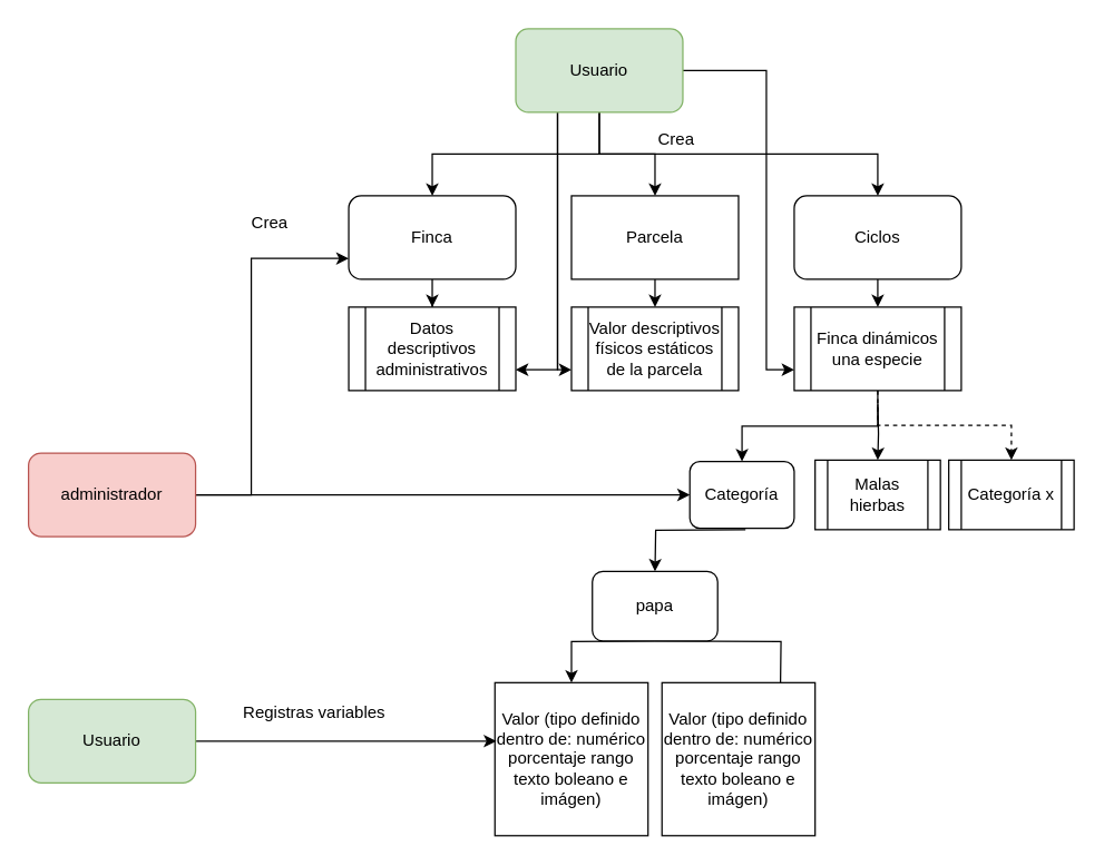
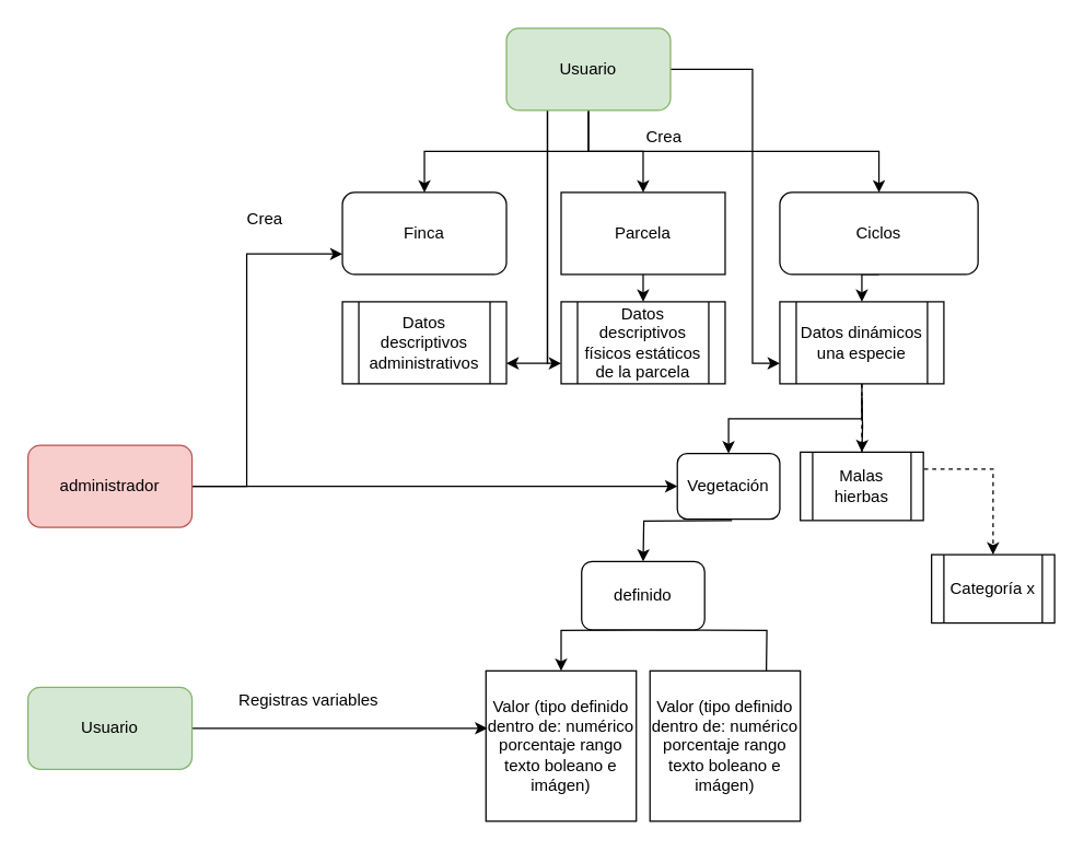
  <mxCell id="0" />
  <mxCell id="1" parent="0" />
- <mxCell id="2" style="edgeStyle=orthogonalEdgeStyle;rounded=0;orthogonalLoop=1;jettySize=auto;html=1;exitX=0.5;exitY=1;exitDx=0;exitDy=0;" edge="1" parent="1" source="3" target="6"><mxGeometry relative="1" as="geometry" /></mxCell>
  <mxCell id="3" value="Finca" style="rounded=1;whiteSpace=wrap;html=1;" vertex="1" parent="1"><mxGeometry x="250" y="140" width="120" height="60" as="geometry" /></mxCell>
  <mxCell id="4" style="edgeStyle=orthogonalEdgeStyle;rounded=0;orthogonalLoop=1;jettySize=auto;html=1;exitX=0.5;exitY=1;exitDx=0;exitDy=0;entryX=0.5;entryY=0;entryDx=0;entryDy=0;" edge="1" parent="1" source="5" target="7"><mxGeometry relative="1" as="geometry" /></mxCell>
  <mxCell id="5" value="Parcela" style="whiteSpace=wrap;html=1;rounded=0;" vertex="1" parent="1"><mxGeometry x="410" y="140" width="120" height="60" as="geometry" /></mxCell>
  <mxCell id="6" value="Datos descriptivos administrativos" style="shape=process;whiteSpace=wrap;html=1;backgroundOutline=1;" vertex="1" parent="1"><mxGeometry x="250" y="220" width="120" height="60" as="geometry" /></mxCell>
- <mxCell id="7" value="Valor descriptivos físicos estáticos de la parcela" style="shape=process;whiteSpace=wrap;html=1;backgroundOutline=1;" vertex="1" parent="1"><mxGeometry x="410" y="220" width="120" height="60" as="geometry" /></mxCell>
+ <mxCell id="7" value="Datos descriptivos físicos estáticos de la parcela" style="shape=process;whiteSpace=wrap;html=1;backgroundOutline=1;" vertex="1" parent="1"><mxGeometry x="410" y="220" width="120" height="60" as="geometry" /></mxCell>
  <mxCell id="8" style="edgeStyle=orthogonalEdgeStyle;rounded=0;orthogonalLoop=1;jettySize=auto;html=1;exitX=0.5;exitY=1;exitDx=0;exitDy=0;entryX=0.5;entryY=0;entryDx=0;entryDy=0;" edge="1" parent="1" source="9" target="12"><mxGeometry relative="1" as="geometry" /></mxCell>
- <mxCell id="9" value="Ciclos" style="rounded=1;whiteSpace=wrap;html=1;" vertex="1" parent="1"><mxGeometry x="570" y="140" width="120" height="60" as="geometry" /></mxCell>
+ <mxCell id="9" value="Ciclos" style="rounded=1;whiteSpace=wrap;html=1;" vertex="1" parent="1"><mxGeometry x="570" y="140" width="145" height="60" as="geometry" /></mxCell>
  <mxCell id="10" style="edgeStyle=orthogonalEdgeStyle;rounded=0;orthogonalLoop=1;jettySize=auto;html=1;exitX=0.5;exitY=1;exitDx=0;exitDy=0;entryX=0.5;entryY=0;entryDx=0;entryDy=0;" edge="1" parent="1" source="12" target="36"><mxGeometry relative="1" as="geometry"><mxPoint x="535" y="340" as="targetPoint" /></mxGeometry></mxCell>
  <mxCell id="11" style="edgeStyle=orthogonalEdgeStyle;rounded=0;orthogonalLoop=1;jettySize=auto;html=1;exitX=0.5;exitY=1;exitDx=0;exitDy=0;dashed=1;" edge="1" parent="1" source="12" target="15"><mxGeometry relative="1" as="geometry" /></mxCell>
- <mxCell id="12" value="Finca dinámicos una especie" style="shape=process;whiteSpace=wrap;html=1;backgroundOutline=1;" vertex="1" parent="1"><mxGeometry x="570" y="220" width="120" height="60" as="geometry" /></mxCell>
+ <mxCell id="12" value="Datos dinámicos una especie" style="shape=process;whiteSpace=wrap;html=1;backgroundOutline=1;" vertex="1" parent="1"><mxGeometry x="570" y="220" width="120" height="60" as="geometry" /></mxCell>
  <mxCell id="13" style="edgeStyle=orthogonalEdgeStyle;rounded=0;orthogonalLoop=1;jettySize=auto;html=1;exitX=0.5;exitY=1;exitDx=0;exitDy=0;" edge="1" parent="1"><mxGeometry relative="1" as="geometry"><mxPoint x="535" y="380" as="sourcePoint" /><mxPoint x="470" y="410" as="targetPoint" /></mxGeometry></mxCell>
  <mxCell id="14" value="Malas hierbas" style="shape=process;whiteSpace=wrap;html=1;backgroundOutline=1;" vertex="1" parent="1"><mxGeometry x="585" y="330" width="90" height="50" as="geometry" /></mxCell>
- <mxCell id="15" value="Categoría x" style="shape=process;whiteSpace=wrap;html=1;backgroundOutline=1;" vertex="1" parent="1"><mxGeometry x="681" y="330" width="90" height="50" as="geometry" /></mxCell>
+ <mxCell id="15" value="Categoría x" style="shape=process;whiteSpace=wrap;html=1;backgroundOutline=1;" vertex="1" parent="1"><mxGeometry x="681" y="405" width="90" height="50" as="geometry" /></mxCell>
  <mxCell id="16" style="edgeStyle=orthogonalEdgeStyle;rounded=0;orthogonalLoop=1;jettySize=auto;html=1;exitX=0.5;exitY=1;exitDx=0;exitDy=0;entryX=0.5;entryY=0;entryDx=0;entryDy=0;" edge="1" parent="1" target="18"><mxGeometry relative="1" as="geometry"><mxPoint x="470" y="460" as="sourcePoint" /></mxGeometry></mxCell>
  <mxCell id="17" style="edgeStyle=orthogonalEdgeStyle;rounded=0;orthogonalLoop=1;jettySize=auto;html=1;exitX=0.5;exitY=1;exitDx=0;exitDy=0;" edge="1" parent="1"><mxGeometry relative="1" as="geometry"><mxPoint x="470" y="460" as="sourcePoint" /><mxPoint x="560" y="500" as="targetPoint" /></mxGeometry></mxCell>
  <mxCell id="18" value="Valor (tipo definido dentro de: numérico porcentaje rango texto boleano e imágen)" style="whiteSpace=wrap;html=1;aspect=fixed;" vertex="1" parent="1"><mxGeometry x="355" y="490" width="110" height="110" as="geometry" /></mxCell>
  <mxCell id="19" style="edgeStyle=orthogonalEdgeStyle;rounded=0;orthogonalLoop=1;jettySize=auto;html=1;" edge="1" parent="1" target="14"><mxGeometry relative="1" as="geometry"><mxPoint x="630" y="290" as="sourcePoint" /><mxPoint x="736" y="340" as="targetPoint" /></mxGeometry></mxCell>
  <mxCell id="20" value="Valor (tipo definido dentro de: numérico porcentaje rango texto boleano e imágen)" style="whiteSpace=wrap;html=1;aspect=fixed;" vertex="1" parent="1"><mxGeometry x="475" y="490" width="110" height="110" as="geometry" /></mxCell>
  <mxCell id="21" style="edgeStyle=orthogonalEdgeStyle;rounded=0;orthogonalLoop=1;jettySize=auto;html=1;exitX=0.5;exitY=1;exitDx=0;exitDy=0;" edge="1" parent="1" source="27" target="3"><mxGeometry relative="1" as="geometry" /></mxCell>
  <mxCell id="22" style="edgeStyle=orthogonalEdgeStyle;rounded=0;orthogonalLoop=1;jettySize=auto;html=1;exitX=0.5;exitY=1;exitDx=0;exitDy=0;entryX=0.5;entryY=0;entryDx=0;entryDy=0;" edge="1" parent="1" source="35" target="9"><mxGeometry relative="1" as="geometry"><Array as="points"><mxPoint x="430" y="110" /><mxPoint x="630" y="110" /></Array></mxGeometry></mxCell>
  <mxCell id="23" style="edgeStyle=orthogonalEdgeStyle;rounded=0;orthogonalLoop=1;jettySize=auto;html=1;exitX=0.5;exitY=1;exitDx=0;exitDy=0;" edge="1" parent="1" source="27" target="5"><mxGeometry relative="1" as="geometry"><mxPoint x="430" y="90" as="sourcePoint" /></mxGeometry></mxCell>
  <mxCell id="24" style="edgeStyle=orthogonalEdgeStyle;rounded=0;orthogonalLoop=1;jettySize=auto;html=1;exitX=0.25;exitY=1;exitDx=0;exitDy=0;entryX=1;entryY=0.75;entryDx=0;entryDy=0;" edge="1" parent="1" source="27" target="6"><mxGeometry relative="1" as="geometry" /></mxCell>
  <mxCell id="25" style="edgeStyle=orthogonalEdgeStyle;rounded=0;orthogonalLoop=1;jettySize=auto;html=1;exitX=0.25;exitY=1;exitDx=0;exitDy=0;entryX=0;entryY=0.75;entryDx=0;entryDy=0;" edge="1" parent="1" source="27" target="7"><mxGeometry relative="1" as="geometry"><Array as="points"><mxPoint x="400" y="265" /></Array></mxGeometry></mxCell>
  <mxCell id="26" style="edgeStyle=orthogonalEdgeStyle;rounded=0;orthogonalLoop=1;jettySize=auto;html=1;exitX=1;exitY=0.5;exitDx=0;exitDy=0;entryX=0;entryY=0.75;entryDx=0;entryDy=0;" edge="1" parent="1" source="27" target="12"><mxGeometry relative="1" as="geometry"><Array as="points"><mxPoint x="550" y="50" /><mxPoint x="550" y="265" /></Array></mxGeometry></mxCell>
  <mxCell id="27" value="Usuario" style="rounded=1;whiteSpace=wrap;html=1;fillColor=#d5e8d4;strokeColor=#82b366;" vertex="1" parent="1"><mxGeometry x="370" y="20" width="120" height="60" as="geometry" /></mxCell>
  <mxCell id="28" style="edgeStyle=orthogonalEdgeStyle;rounded=0;orthogonalLoop=1;jettySize=auto;html=1;exitX=1;exitY=0.5;exitDx=0;exitDy=0;entryX=0;entryY=0.75;entryDx=0;entryDy=0;" edge="1" parent="1" source="30" target="3"><mxGeometry relative="1" as="geometry"><Array as="points"><mxPoint x="180" y="355" /><mxPoint x="180" y="185" /></Array></mxGeometry></mxCell>
  <mxCell id="29" style="edgeStyle=orthogonalEdgeStyle;rounded=0;orthogonalLoop=1;jettySize=auto;html=1;exitX=1;exitY=0.5;exitDx=0;exitDy=0;entryX=0;entryY=0.5;entryDx=0;entryDy=0;" edge="1" parent="1" source="30" target="36"><mxGeometry relative="1" as="geometry" /></mxCell>
  <mxCell id="30" value="administrador" style="rounded=1;whiteSpace=wrap;html=1;fillColor=#f8cecc;strokeColor=#b85450;" vertex="1" parent="1"><mxGeometry x="20" y="325" width="120" height="60" as="geometry" /></mxCell>
  <mxCell id="31" value="Crea" style="text;html=1;align=center;verticalAlign=middle;resizable=0;points=[];autosize=1;" vertex="1" parent="1"><mxGeometry x="173" y="150" width="40" height="20" as="geometry" /></mxCell>
  <mxCell id="32" style="edgeStyle=orthogonalEdgeStyle;rounded=0;orthogonalLoop=1;jettySize=auto;html=1;exitX=1;exitY=0.5;exitDx=0;exitDy=0;entryX=0.009;entryY=0.382;entryDx=0;entryDy=0;entryPerimeter=0;" edge="1" parent="1" source="33" target="18"><mxGeometry relative="1" as="geometry" /></mxCell>
  <mxCell id="33" value="Usuario" style="rounded=1;whiteSpace=wrap;html=1;fillColor=#d5e8d4;strokeColor=#82b366;" vertex="1" parent="1"><mxGeometry x="20" y="502" width="120" height="60" as="geometry" /></mxCell>
  <mxCell id="34" value="Registras variables" style="text;html=1;align=center;verticalAlign=middle;resizable=0;points=[];autosize=1;" vertex="1" parent="1"><mxGeometry x="165" y="502" width="120" height="20" as="geometry" /></mxCell>
  <mxCell id="35" value="Crea" style="text;html=1;align=center;verticalAlign=middle;resizable=0;points=[];autosize=1;" vertex="1" parent="1"><mxGeometry x="465" y="90" width="40" height="20" as="geometry" /></mxCell>
- <mxCell id="36" value="Categoría" style="rounded=1;whiteSpace=wrap;html=1;" vertex="1" parent="1"><mxGeometry x="495" y="331" width="75" height="48" as="geometry" /></mxCell>
- <mxCell id="37" value="papa" style="rounded=1;whiteSpace=wrap;html=1;" vertex="1" parent="1"><mxGeometry x="425" y="410" width="90" height="50" as="geometry" /></mxCell>
+ <mxCell id="36" value="Vegetación" style="rounded=1;whiteSpace=wrap;html=1;" vertex="1" parent="1"><mxGeometry x="495" y="331" width="75" height="48" as="geometry" /></mxCell>
+ <mxCell id="37" value="definido" style="rounded=1;whiteSpace=wrap;html=1;" vertex="1" parent="1"><mxGeometry x="425" y="410" width="90" height="50" as="geometry" /></mxCell>
